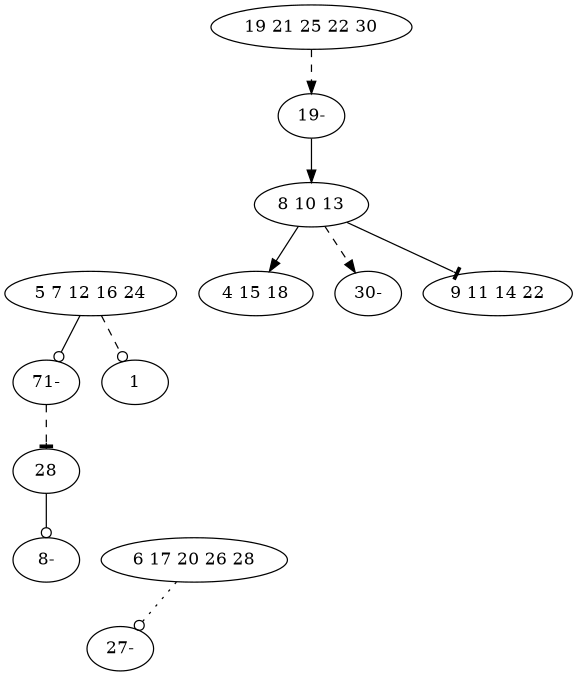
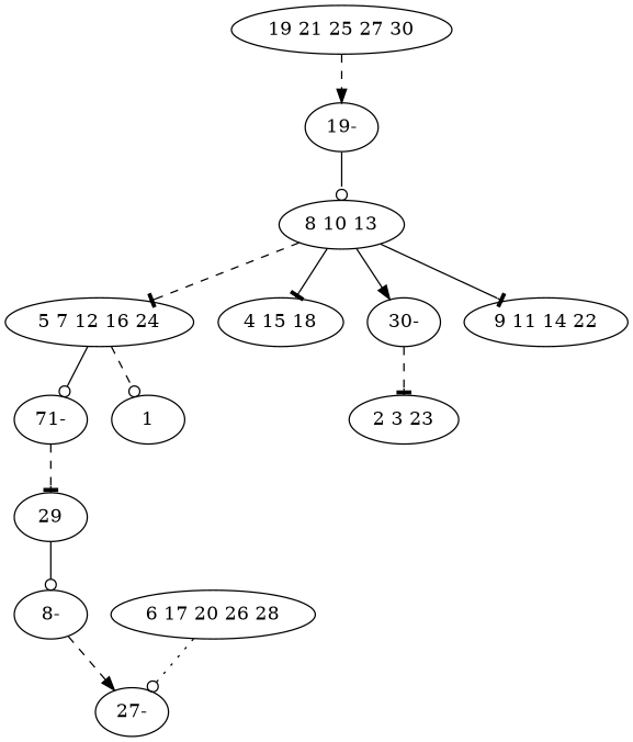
  digraph {
    edge [arrowhead=tee style=dashed]
-   n1 [label="19 21 25 22 30"]
+   n1 [label="19 21 25 27 30"]
    n2 [label="19-"]
    n3 [label="8 10 13"]
    n4 [label="5 7 12 16 24"]
    n5 [label="4 15 18"]
    n6 [label="30-"]
    n7 [label="9 11 14 22"]
    n8 [label="71-"]
    n9 [label=1]
-   n11 [label=28]
+   n10 [label="2 3 23"]
+   n11 [label=29]
    n12 [label="8-"]
    n13 [label="27-"]
    n14 [label="6 17 20 26 28"]
    n1 -> n2 [arrowhead=normal]
-   n2 -> n3 [arrowhead=normal style=solid]
-   n3 -> n5 [arrowhead=normal style=solid]
-   n3 -> n6 [arrowhead=normal]
+   n2 -> n3 [arrowhead=odot style=solid]
+   n3 -> n4
+   n3 -> n5 [style=solid]
+   n3 -> n6 [arrowhead=normal style=solid]
    n3 -> n7 [style=solid]
    n4 -> n8 [arrowhead=odot style=solid]
    n4 -> n9 [arrowhead=odot]
+   n6 -> n10
    n8 -> n11
    n11 -> n12 [arrowhead=odot style=solid]
+   n12 -> n13 [arrowhead=normal]
    n14 -> n13 [arrowhead=odot style=dotted]
  }
